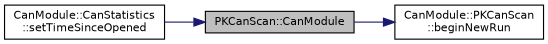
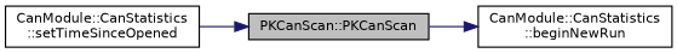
  digraph {
    rankdir=LR
    node [color=black fillcolor=white fontname=Helvetica fontsize=10 shape=record style=filled]
    edge [color=midnightblue fontname=Helvetica fontsize=10 labelfontname=Helvetica labelfontsize=10 style=solid]
-   n1 [fillcolor=grey75 fontcolor=black height=0.2 label="PKCanScan::CanModule" width=0.4]
-   n2 [height=0.2 label="CanModule::PKCanScan\l::beginNewRun" width=0.4]
+   n1 [fillcolor=grey75 fontcolor=black height=0.2 label="PKCanScan::PKCanScan" width=0.4]
+   n2 [height=0.2 label="CanModule::CanStatistics\l::beginNewRun" width=0.4]
    n3 [height=0.2 label="CanModule::CanStatistics\l::setTimeSinceOpened" width=0.4]
    n1 -> n2
    n3 -> n1
  }
